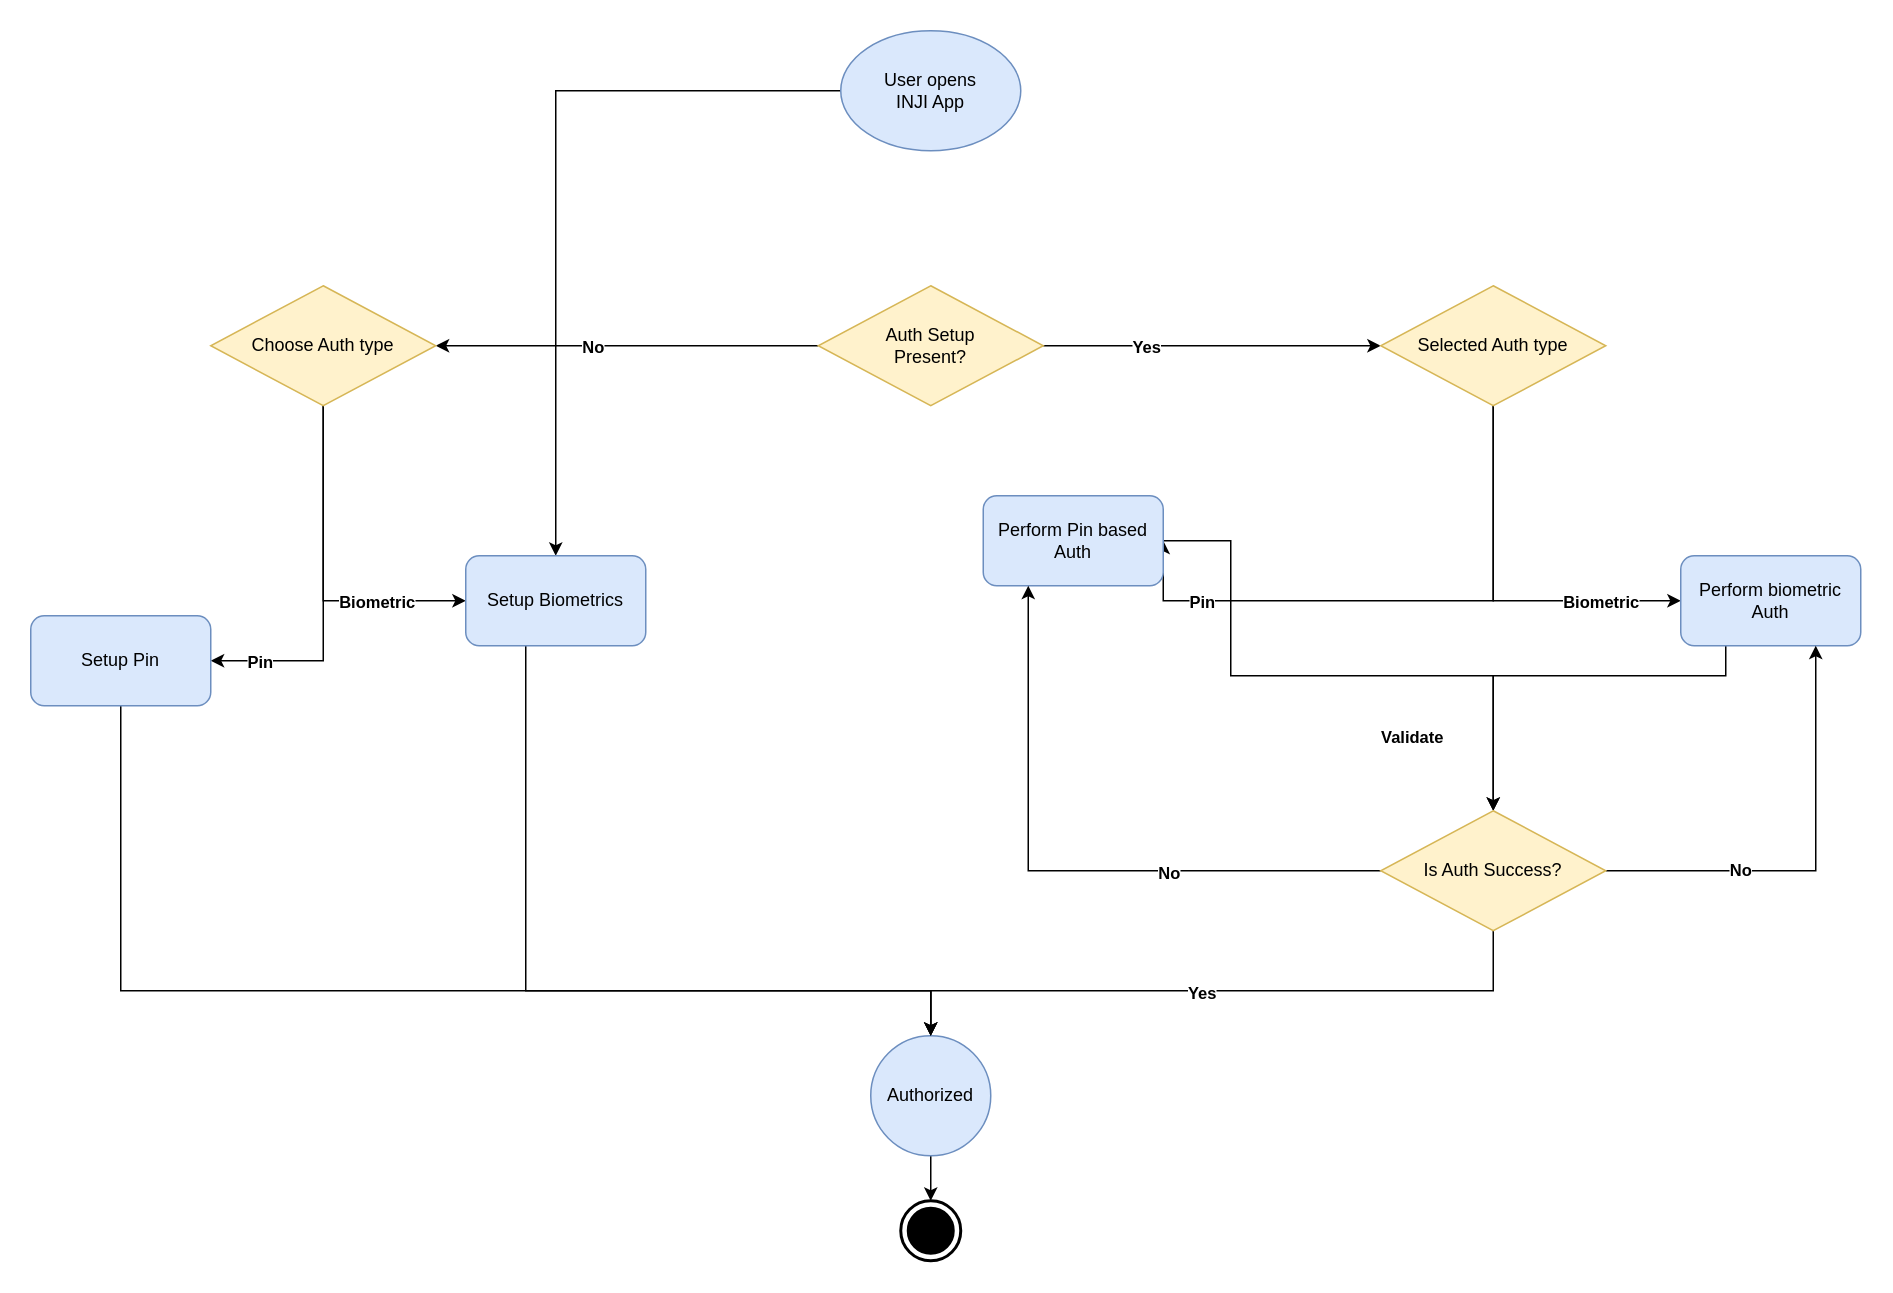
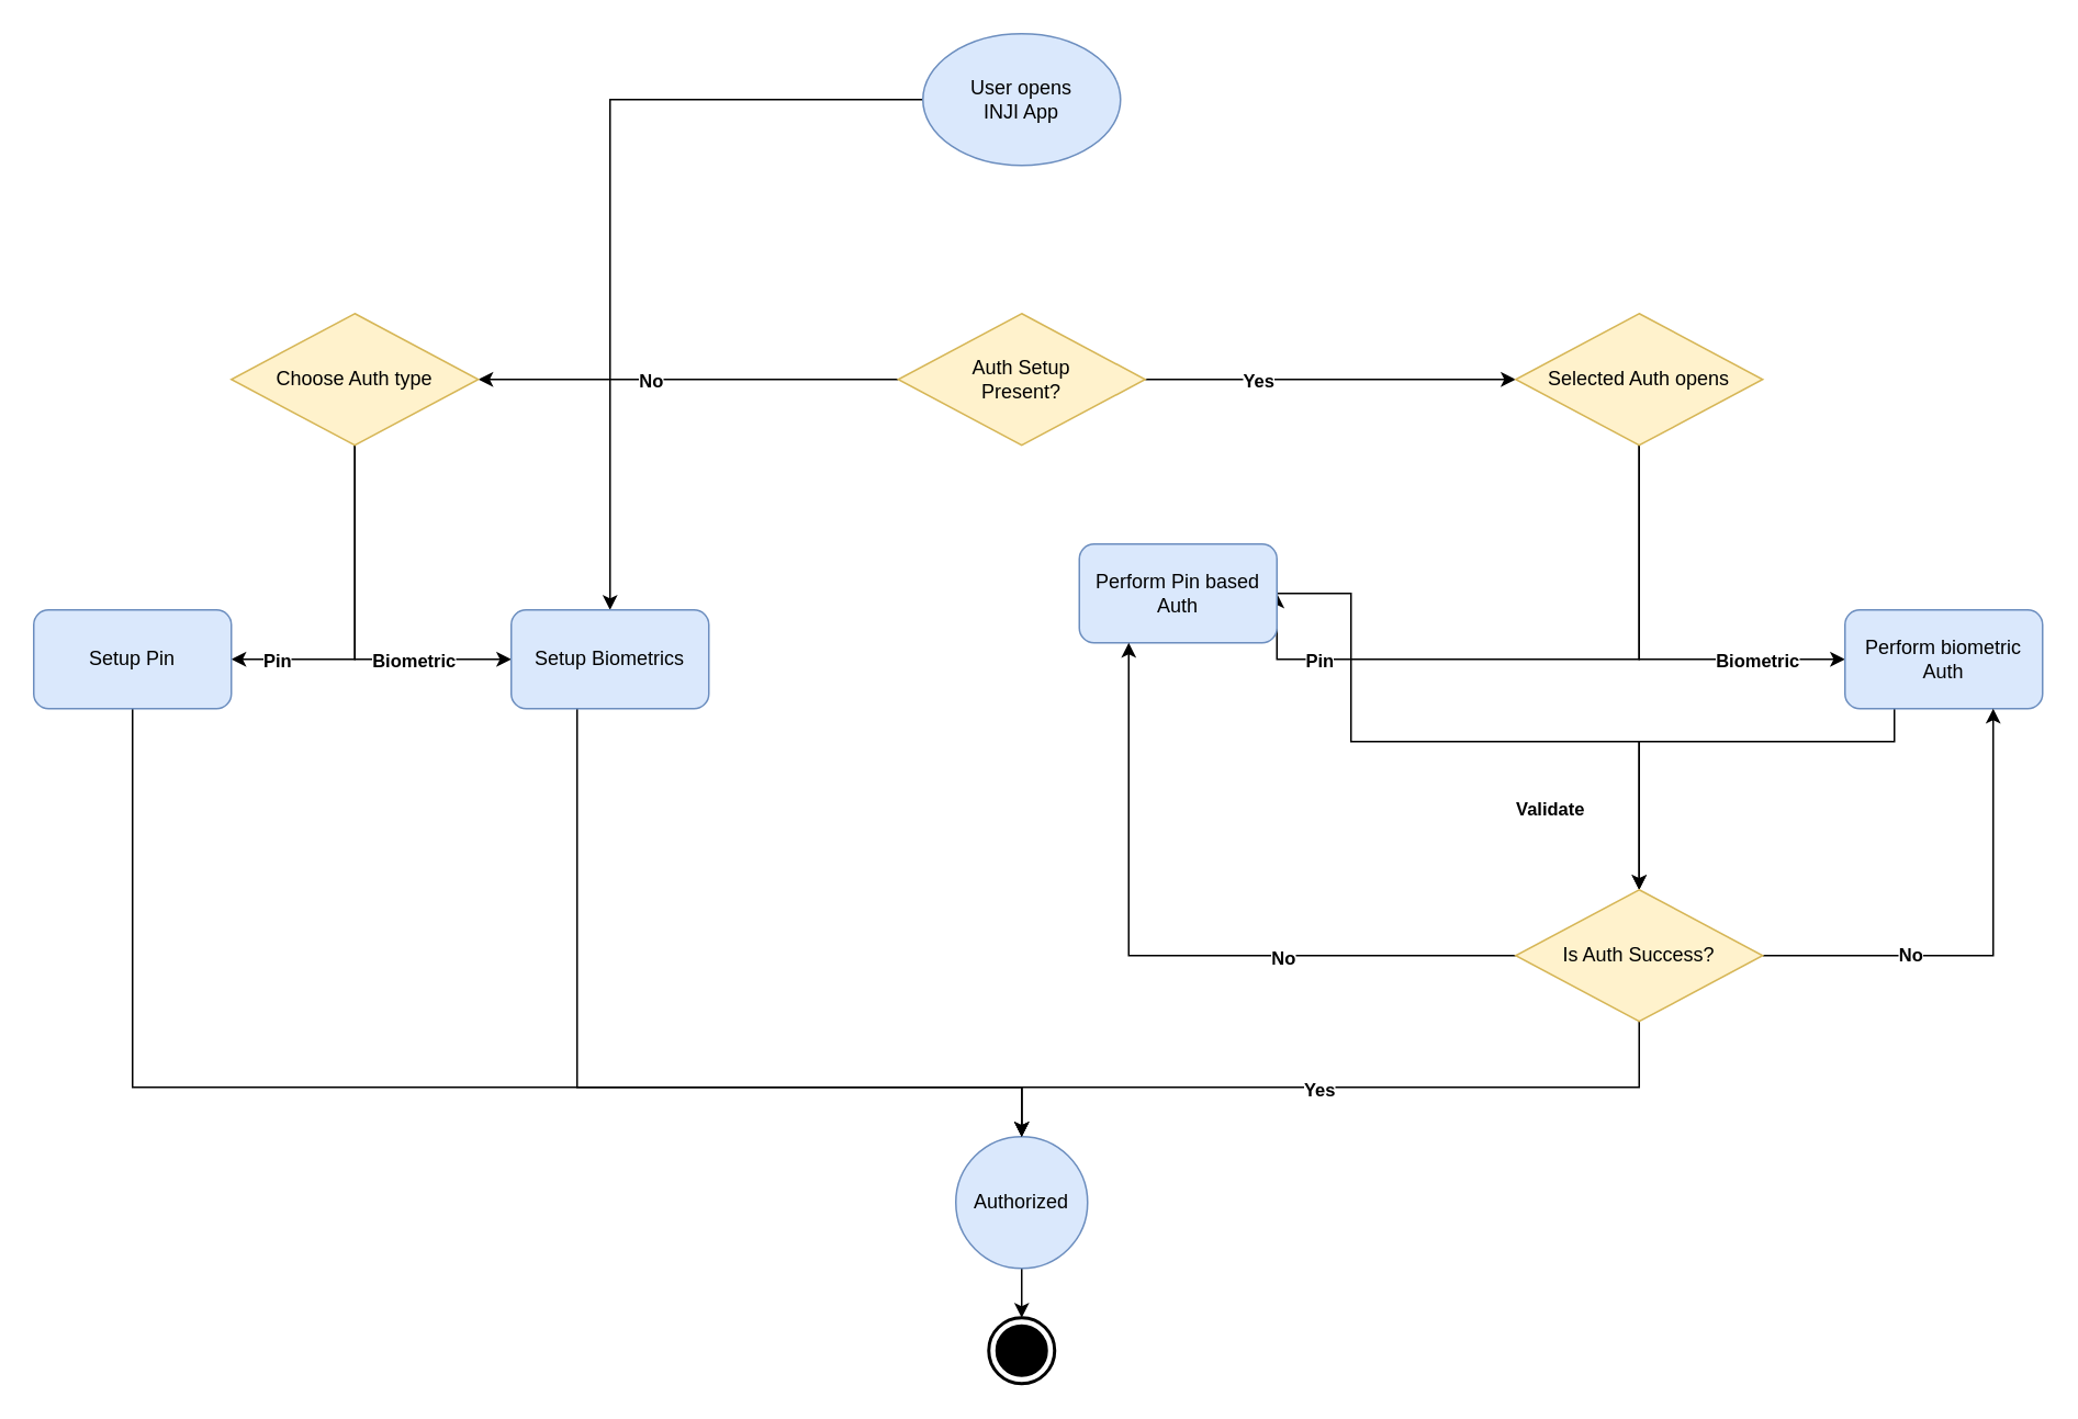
  <mxCell id="0" />
  <mxCell id="1" parent="0" />
  <mxCell id="2" style="edgeStyle=orthogonalEdgeStyle;rounded=0;orthogonalLoop=1;jettySize=auto;html=1;" edge="1" parent="1" source="3" target="34"><mxGeometry relative="1" as="geometry" /></mxCell>
  <mxCell id="3" value="User opens&lt;br&gt;INJI App" style="ellipse;whiteSpace=wrap;html=1;fillColor=#dae8fc;strokeColor=#6c8ebf;" vertex="1" parent="1"><mxGeometry x="560" y="20" width="120" height="80" as="geometry" /></mxCell>
  <mxCell id="4" style="edgeStyle=orthogonalEdgeStyle;rounded=0;orthogonalLoop=1;jettySize=auto;html=1;entryX=0;entryY=0.5;entryDx=0;entryDy=0;" edge="1" parent="1" source="8" target="16"><mxGeometry relative="1" as="geometry" /></mxCell>
  <mxCell id="5" value="Yes" style="edgeLabel;html=1;align=center;verticalAlign=middle;resizable=0;points=[];fontStyle=1" vertex="1" connectable="0" parent="4"><mxGeometry x="-0.399" relative="1" as="geometry"><mxPoint as="offset" /></mxGeometry></mxCell>
  <mxCell id="6" style="edgeStyle=orthogonalEdgeStyle;rounded=0;orthogonalLoop=1;jettySize=auto;html=1;entryX=1;entryY=0.5;entryDx=0;entryDy=0;" edge="1" parent="1" source="8"><mxGeometry relative="1" as="geometry"><mxPoint x="290" y="230" as="targetPoint" /></mxGeometry></mxCell>
  <mxCell id="7" value="No" style="edgeLabel;html=1;align=center;verticalAlign=middle;resizable=0;points=[];fontStyle=1" vertex="1" connectable="0" parent="6"><mxGeometry x="0.185" relative="1" as="geometry"><mxPoint as="offset" /></mxGeometry></mxCell>
  <mxCell id="8" value="Auth Setup&lt;br&gt;Present?" style="rhombus;whiteSpace=wrap;html=1;fillColor=#fff2cc;strokeColor=#d6b656;" vertex="1" parent="1"><mxGeometry x="545" y="190" width="150" height="80" as="geometry" /></mxCell>
  <mxCell id="9" style="edgeStyle=orthogonalEdgeStyle;rounded=0;orthogonalLoop=1;jettySize=auto;html=1;" edge="1" parent="1" source="10" target="11"><mxGeometry relative="1" as="geometry" /></mxCell>
  <mxCell id="10" value="Authorized" style="ellipse;whiteSpace=wrap;html=1;aspect=fixed;fillColor=#dae8fc;strokeColor=#6c8ebf;" vertex="1" parent="1"><mxGeometry x="580" y="690" width="80" height="80" as="geometry" /></mxCell>
  <mxCell id="11" value="" style="html=1;shape=mxgraph.sysml.actFinal;strokeWidth=2;verticalLabelPosition=bottom;verticalAlignment=top;" vertex="1" parent="1"><mxGeometry x="600" y="800" width="40" height="40" as="geometry" /></mxCell>
  <mxCell id="12" style="edgeStyle=orthogonalEdgeStyle;rounded=0;orthogonalLoop=1;jettySize=auto;html=1;entryX=1;entryY=0.5;entryDx=0;entryDy=0;" edge="1" parent="1" source="16" target="21"><mxGeometry relative="1" as="geometry"><Array as="points"><mxPoint x="995" y="400" /></Array></mxGeometry></mxCell>
  <mxCell id="13" value="Pin" style="edgeLabel;html=1;align=center;verticalAlign=middle;resizable=0;points=[];fontStyle=1" vertex="1" connectable="0" parent="12"><mxGeometry x="0.593" y="3" relative="1" as="geometry"><mxPoint x="-14" y="-3" as="offset" /></mxGeometry></mxCell>
  <mxCell id="14" style="edgeStyle=orthogonalEdgeStyle;rounded=0;orthogonalLoop=1;jettySize=auto;html=1;entryX=0;entryY=0.5;entryDx=0;entryDy=0;" edge="1" parent="1" source="16" target="18"><mxGeometry relative="1" as="geometry"><Array as="points"><mxPoint x="995" y="400" /></Array></mxGeometry></mxCell>
  <mxCell id="15" value="&lt;b&gt;Biometric&lt;/b&gt;" style="edgeLabel;html=1;align=center;verticalAlign=middle;resizable=0;points=[];" vertex="1" connectable="0" parent="14"><mxGeometry x="0.418" y="4" relative="1" as="geometry"><mxPoint x="20" y="4" as="offset" /></mxGeometry></mxCell>
- <mxCell id="16" value="Selected Auth type" style="rhombus;whiteSpace=wrap;html=1;fillColor=#fff2cc;strokeColor=#d6b656;" vertex="1" parent="1"><mxGeometry x="920" y="190" width="150" height="80" as="geometry" /></mxCell>
+ <mxCell id="16" value="Selected Auth opens" style="rhombus;whiteSpace=wrap;html=1;fillColor=#fff2cc;strokeColor=#d6b656;" vertex="1" parent="1"><mxGeometry x="920" y="190" width="150" height="80" as="geometry" /></mxCell>
  <mxCell id="17" style="edgeStyle=orthogonalEdgeStyle;rounded=0;orthogonalLoop=1;jettySize=auto;html=1;entryX=0.5;entryY=0;entryDx=0;entryDy=0;" edge="1" parent="1" source="18" target="27"><mxGeometry relative="1" as="geometry"><Array as="points"><mxPoint x="1150" y="450" /><mxPoint x="995" y="450" /></Array></mxGeometry></mxCell>
  <mxCell id="18" value="Perform biometric&lt;br&gt;Auth" style="rounded=1;whiteSpace=wrap;html=1;fillColor=#dae8fc;strokeColor=#6c8ebf;" vertex="1" parent="1"><mxGeometry x="1120" y="370" width="120" height="60" as="geometry" /></mxCell>
  <mxCell id="19" style="edgeStyle=orthogonalEdgeStyle;rounded=0;orthogonalLoop=1;jettySize=auto;html=1;entryX=0.5;entryY=0;entryDx=0;entryDy=0;" edge="1" parent="1" source="21" target="27"><mxGeometry relative="1" as="geometry"><Array as="points"><mxPoint x="820" y="450" /><mxPoint x="995" y="450" /></Array></mxGeometry></mxCell>
  <mxCell id="20" value="&lt;b&gt;Validate&lt;/b&gt;" style="edgeLabel;html=1;align=center;verticalAlign=middle;resizable=0;points=[];" vertex="1" connectable="0" parent="19"><mxGeometry x="0.05" y="3" relative="1" as="geometry"><mxPoint x="45" y="43" as="offset" /></mxGeometry></mxCell>
  <mxCell id="21" value="Perform Pin based&lt;br style=&quot;border-color: var(--border-color);&quot;&gt;Auth" style="rounded=1;whiteSpace=wrap;html=1;fillColor=#dae8fc;strokeColor=#6c8ebf;" vertex="1" parent="1"><mxGeometry x="655" y="330" width="120" height="60" as="geometry" /></mxCell>
  <mxCell id="22" style="edgeStyle=orthogonalEdgeStyle;rounded=0;orthogonalLoop=1;jettySize=auto;html=1;" edge="1" parent="1" source="27" target="10"><mxGeometry relative="1" as="geometry"><Array as="points"><mxPoint x="995" y="660" /><mxPoint x="620" y="660" /></Array></mxGeometry></mxCell>
  <mxCell id="23" value="&lt;b&gt;Yes&lt;/b&gt;" style="edgeLabel;html=1;align=center;verticalAlign=middle;resizable=0;points=[];" vertex="1" connectable="0" parent="22"><mxGeometry x="0.056" y="1" relative="1" as="geometry"><mxPoint as="offset" /></mxGeometry></mxCell>
  <mxCell id="24" style="edgeStyle=orthogonalEdgeStyle;rounded=0;orthogonalLoop=1;jettySize=auto;html=1;entryX=0.25;entryY=1;entryDx=0;entryDy=0;" edge="1" parent="1" source="27" target="21"><mxGeometry relative="1" as="geometry" /></mxCell>
  <mxCell id="25" value="&lt;b&gt;No&lt;/b&gt;" style="edgeLabel;html=1;align=center;verticalAlign=middle;resizable=0;points=[];" vertex="1" connectable="0" parent="24"><mxGeometry x="-0.334" y="1" relative="1" as="geometry"><mxPoint as="offset" /></mxGeometry></mxCell>
  <mxCell id="26" value="&lt;b&gt;No&lt;/b&gt;" style="edgeStyle=orthogonalEdgeStyle;rounded=0;orthogonalLoop=1;jettySize=auto;html=1;entryX=0.75;entryY=1;entryDx=0;entryDy=0;" edge="1" parent="1" source="27" target="18"><mxGeometry x="-0.379" relative="1" as="geometry"><mxPoint as="offset" /></mxGeometry></mxCell>
  <mxCell id="27" value="Is Auth Success?" style="rhombus;whiteSpace=wrap;html=1;fillColor=#fff2cc;strokeColor=#d6b656;" vertex="1" parent="1"><mxGeometry x="920" y="540" width="150" height="80" as="geometry" /></mxCell>
  <mxCell id="28" style="edgeStyle=orthogonalEdgeStyle;rounded=0;orthogonalLoop=1;jettySize=auto;html=1;entryX=1;entryY=0.5;entryDx=0;entryDy=0;" edge="1" parent="1" source="32" target="36"><mxGeometry relative="1" as="geometry" /></mxCell>
  <mxCell id="29" value="&lt;b&gt;Pin&lt;/b&gt;" style="edgeLabel;html=1;align=center;verticalAlign=middle;resizable=0;points=[];" vertex="1" connectable="0" parent="28"><mxGeometry x="0.741" relative="1" as="geometry"><mxPoint as="offset" /></mxGeometry></mxCell>
  <mxCell id="30" style="edgeStyle=orthogonalEdgeStyle;rounded=0;orthogonalLoop=1;jettySize=auto;html=1;entryX=0;entryY=0.5;entryDx=0;entryDy=0;" edge="1" parent="1" source="32" target="34"><mxGeometry relative="1" as="geometry"><Array as="points"><mxPoint x="215" y="400" /></Array></mxGeometry></mxCell>
  <mxCell id="31" value="&lt;b&gt;Biometric&lt;/b&gt;" style="edgeLabel;html=1;align=center;verticalAlign=middle;resizable=0;points=[];" vertex="1" connectable="0" parent="30"><mxGeometry x="0.632" relative="1" as="geometry"><mxPoint x="-19" as="offset" /></mxGeometry></mxCell>
  <mxCell id="32" value="Choose Auth type" style="rhombus;whiteSpace=wrap;html=1;fillColor=#fff2cc;strokeColor=#d6b656;" vertex="1" parent="1"><mxGeometry x="140" y="190" width="150" height="80" as="geometry" /></mxCell>
  <mxCell id="33" style="edgeStyle=orthogonalEdgeStyle;rounded=0;orthogonalLoop=1;jettySize=auto;html=1;" edge="1" parent="1" source="34" target="10"><mxGeometry relative="1" as="geometry"><Array as="points"><mxPoint x="350" y="660" /><mxPoint x="620" y="660" /></Array></mxGeometry></mxCell>
  <mxCell id="34" value="Setup Biometrics" style="rounded=1;whiteSpace=wrap;html=1;fillColor=#dae8fc;strokeColor=#6c8ebf;" vertex="1" parent="1"><mxGeometry x="310" y="370" width="120" height="60" as="geometry" /></mxCell>
  <mxCell id="35" style="edgeStyle=orthogonalEdgeStyle;rounded=0;orthogonalLoop=1;jettySize=auto;html=1;entryX=0.5;entryY=0;entryDx=0;entryDy=0;" edge="1" parent="1" source="36" target="10"><mxGeometry relative="1" as="geometry"><Array as="points"><mxPoint x="80" y="660" /><mxPoint x="620" y="660" /></Array></mxGeometry></mxCell>
- <mxCell id="36" value="Setup Pin" style="rounded=1;whiteSpace=wrap;html=1;fillColor=#dae8fc;strokeColor=#6c8ebf;" vertex="1" parent="1"><mxGeometry x="20" y="410" width="120" height="60" as="geometry" /></mxCell>
+ <mxCell id="36" value="Setup Pin" style="rounded=1;whiteSpace=wrap;html=1;fillColor=#dae8fc;strokeColor=#6c8ebf;" vertex="1" parent="1"><mxGeometry x="20" y="370" width="120" height="60" as="geometry" /></mxCell>
